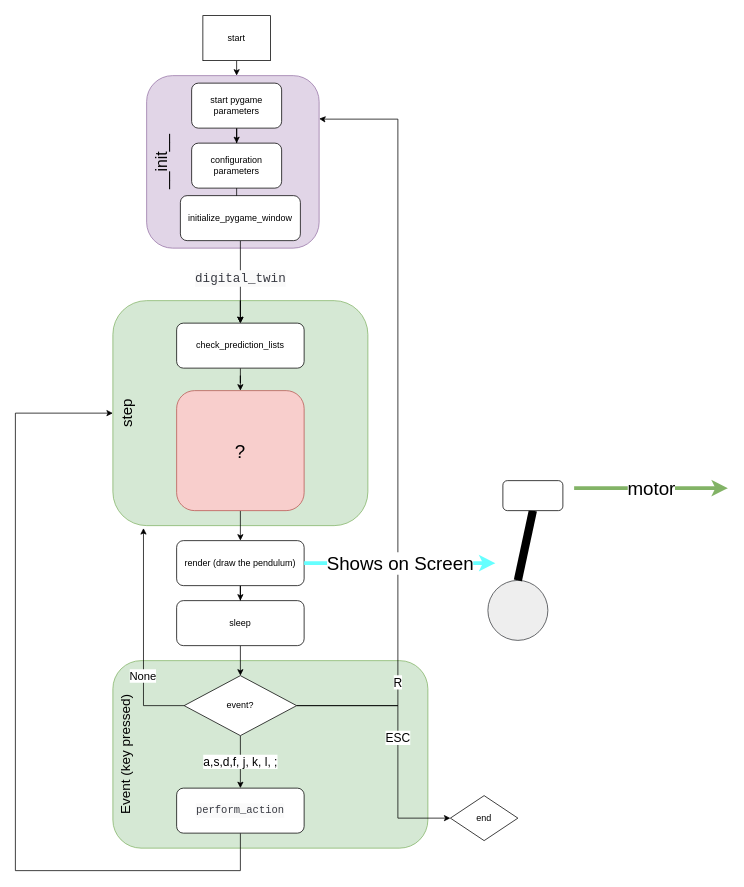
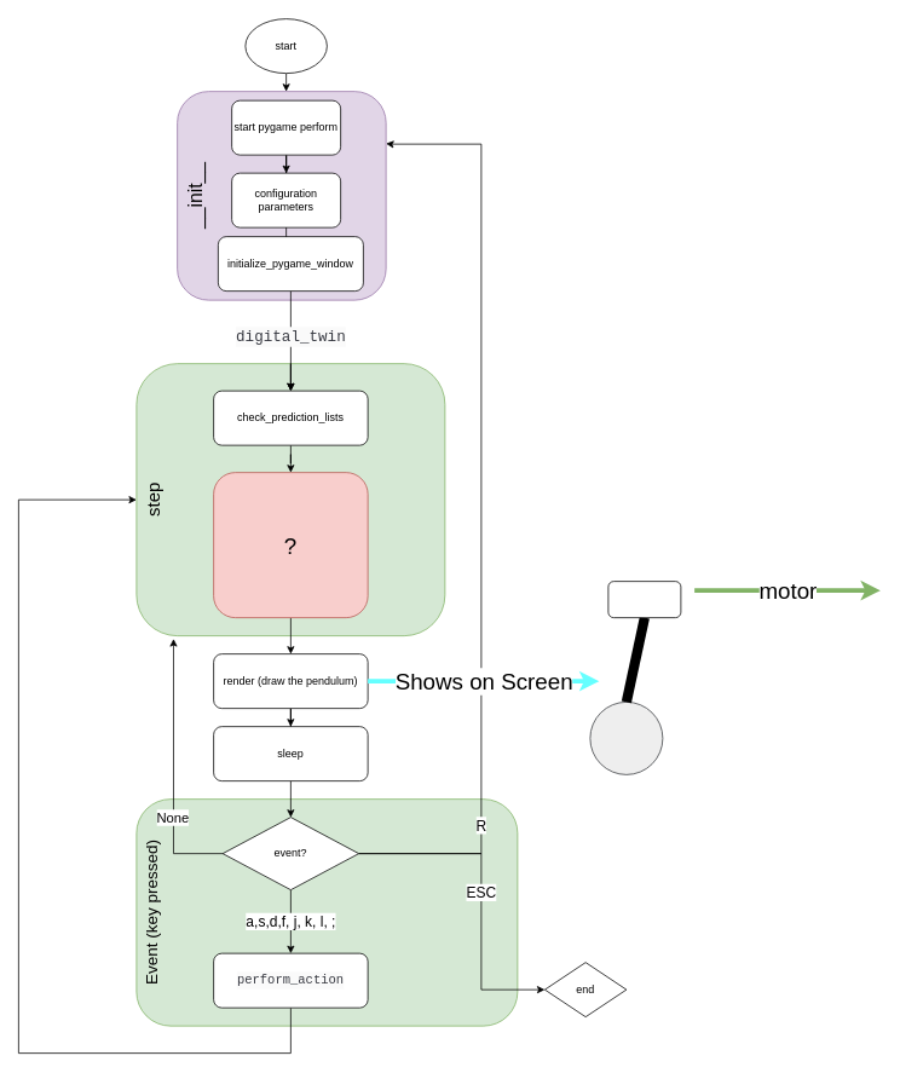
  <mxCell id="0" />
  <mxCell id="1" parent="0" />
  <mxCell id="2" value="step" style="rounded=1;whiteSpace=wrap;html=1;align=center;horizontal=0;verticalAlign=top;fillColor=#d5e8d4;strokeColor=#82b366;fontSize=20;" parent="1" vertex="1"><mxGeometry x="150" y="400" width="340" height="300" as="geometry" /></mxCell>
  <mxCell id="3" value="Event (key pressed)" style="rounded=1;whiteSpace=wrap;html=1;align=center;horizontal=0;verticalAlign=top;fillColor=#d5e8d4;strokeColor=#82b366;fontSize=18;" parent="1" vertex="1"><mxGeometry x="150" y="880" width="420" height="250" as="geometry" /></mxCell>
  <mxCell id="4" value="__init__" style="rounded=1;whiteSpace=wrap;html=1;fillColor=#e1d5e7;strokeColor=#9673a6;horizontal=0;verticalAlign=top;fontSize=21;" parent="1" vertex="1"><mxGeometry x="195" y="100" width="230" height="230" as="geometry" /></mxCell>
  <mxCell id="5" value="" style="edgeStyle=orthogonalEdgeStyle;rounded=0;orthogonalLoop=1;jettySize=auto;html=1;" parent="1" source="6" target="10" edge="1"><mxGeometry relative="1" as="geometry" /></mxCell>
- <mxCell id="6" value="start pygame parameters" style="rounded=1;whiteSpace=wrap;html=1;" parent="1" vertex="1"><mxGeometry x="255" y="110" width="120" height="60" as="geometry" /></mxCell>
+ <mxCell id="6" value="start pygame perform" style="rounded=1;whiteSpace=wrap;html=1;" parent="1" vertex="1"><mxGeometry x="255" y="110" width="120" height="60" as="geometry" /></mxCell>
  <mxCell id="7" value="" style="edgeStyle=orthogonalEdgeStyle;rounded=0;orthogonalLoop=1;jettySize=auto;html=1;" parent="1" source="8" edge="1"><mxGeometry relative="1" as="geometry"><mxPoint x="315" y="100" as="targetPoint" /></mxGeometry></mxCell>
- <mxCell id="8" value="start" style="whiteSpace=wrap;html=1;rounded=0;" parent="1" vertex="1"><mxGeometry x="270" y="20" width="90" height="60" as="geometry" /></mxCell>
+ <mxCell id="8" value="start" style="ellipse;whiteSpace=wrap;html=1;" parent="1" vertex="1"><mxGeometry x="270" y="20" width="90" height="60" as="geometry" /></mxCell>
  <mxCell id="9" value="&lt;div style=&quot;color: rgb(56, 58, 66); background-color: rgb(250, 250, 250); font-family: Consolas, &amp;quot;Courier New&amp;quot;, monospace; font-weight: normal; font-size: 16.8px; line-height: 22px; white-space: pre;&quot;&gt;&lt;div&gt;&lt;span style=&quot;color: rgb(56, 58, 66);&quot;&gt;digital_twin&lt;/span&gt;&lt;/div&gt;&lt;/div&gt;" style="edgeStyle=orthogonalEdgeStyle;rounded=0;orthogonalLoop=1;jettySize=auto;html=1;entryX=0.5;entryY=0;entryDx=0;entryDy=0;" parent="1" source="16" target="14" edge="1"><mxGeometry x="-0.091" relative="1" as="geometry"><mxPoint x="320" y="420" as="targetPoint" /><mxPoint as="offset" /></mxGeometry></mxCell>
  <mxCell id="10" value="configuration parameters" style="rounded=1;whiteSpace=wrap;html=1;" parent="1" vertex="1"><mxGeometry x="255" y="190" width="120" height="60" as="geometry" /></mxCell>
  <mxCell id="11" style="edgeStyle=orthogonalEdgeStyle;rounded=0;orthogonalLoop=1;jettySize=auto;html=1;exitX=0.5;exitY=0;exitDx=0;exitDy=0;entryX=0.5;entryY=0;entryDx=0;entryDy=0;" parent="1" source="2" target="14" edge="1"><mxGeometry relative="1" as="geometry" /></mxCell>
  <mxCell id="12" style="edgeStyle=orthogonalEdgeStyle;rounded=0;orthogonalLoop=1;jettySize=auto;html=1;exitX=0.5;exitY=0;exitDx=0;exitDy=0;entryX=0.5;entryY=0;entryDx=0;entryDy=0;" parent="1" source="2" target="14" edge="1"><mxGeometry relative="1" as="geometry" /></mxCell>
  <mxCell id="13" value="" style="edgeStyle=orthogonalEdgeStyle;rounded=0;orthogonalLoop=1;jettySize=auto;html=1;" parent="1" source="14" target="33" edge="1"><mxGeometry relative="1" as="geometry" /></mxCell>
  <mxCell id="14" value="check_prediction_lists" style="rounded=1;whiteSpace=wrap;html=1;" parent="1" vertex="1"><mxGeometry x="235" y="430" width="170" height="60" as="geometry" /></mxCell>
  <mxCell id="15" value="" style="edgeStyle=orthogonalEdgeStyle;rounded=0;orthogonalLoop=1;jettySize=auto;html=1;entryX=0.5;entryY=0;entryDx=0;entryDy=0;" parent="1" source="10" target="16" edge="1"><mxGeometry x="0.25" relative="1" as="geometry"><mxPoint x="315" y="390" as="targetPoint" /><mxPoint x="315" y="250" as="sourcePoint" /><mxPoint as="offset" /></mxGeometry></mxCell>
  <mxCell id="16" value="initialize_pygame_window" style="rounded=1;whiteSpace=wrap;html=1;" parent="1" vertex="1"><mxGeometry x="240" y="260" width="160" height="60" as="geometry" /></mxCell>
  <mxCell id="17" value="" style="ellipse;whiteSpace=wrap;html=1;aspect=fixed;fillColor=#eeeeee;strokeColor=#36393d;" parent="1" vertex="1"><mxGeometry x="650" y="773" width="80" height="80" as="geometry" /></mxCell>
  <mxCell id="18" value="" style="endArrow=none;html=1;rounded=0;exitX=0.5;exitY=0;exitDx=0;exitDy=0;strokeWidth=11;entryX=0.5;entryY=1;entryDx=0;entryDy=0;curved=1;" parent="1" source="17" target="19" edge="1"><mxGeometry width="50" height="50" relative="1" as="geometry"><mxPoint x="640" y="696" as="sourcePoint" /><mxPoint x="677.2" y="703.75" as="targetPoint" /></mxGeometry></mxCell>
  <mxCell id="19" value="" style="rounded=1;whiteSpace=wrap;html=1;" parent="1" vertex="1"><mxGeometry x="670" y="640" width="80" height="40" as="geometry" /></mxCell>
  <mxCell id="20" value="motor" style="endArrow=classic;html=1;rounded=0;strokeWidth=5;fontSize=25;fillColor=#d5e8d4;strokeColor=#82b366;" parent="1" edge="1"><mxGeometry width="50" height="50" relative="1" as="geometry"><mxPoint x="765" y="650" as="sourcePoint" /><mxPoint x="970" y="650" as="targetPoint" /></mxGeometry></mxCell>
  <mxCell id="21" value="" style="edgeStyle=orthogonalEdgeStyle;rounded=0;orthogonalLoop=1;jettySize=auto;html=1;" parent="1" source="22" target="24" edge="1"><mxGeometry relative="1" as="geometry" /></mxCell>
  <mxCell id="22" value="render (draw the pendulum)" style="rounded=1;whiteSpace=wrap;html=1;" parent="1" vertex="1"><mxGeometry x="235" y="720" width="170" height="60" as="geometry" /></mxCell>
  <mxCell id="23" style="edgeStyle=orthogonalEdgeStyle;rounded=0;orthogonalLoop=1;jettySize=auto;html=1;entryX=0.5;entryY=0;entryDx=0;entryDy=0;" parent="1" source="24" target="29" edge="1"><mxGeometry relative="1" as="geometry"><mxPoint x="320" y="1030" as="targetPoint" /></mxGeometry></mxCell>
  <mxCell id="24" value="sleep" style="rounded=1;whiteSpace=wrap;html=1;" parent="1" vertex="1"><mxGeometry x="235" y="800" width="170" height="60" as="geometry" /></mxCell>
  <mxCell id="25" value="a,s,d,f, j, k, l, ;" style="edgeStyle=orthogonalEdgeStyle;rounded=0;orthogonalLoop=1;jettySize=auto;html=1;fontSize=16;" parent="1" source="29" target="31" edge="1"><mxGeometry relative="1" as="geometry" /></mxCell>
  <mxCell id="26" value="ESC" style="edgeStyle=orthogonalEdgeStyle;rounded=0;orthogonalLoop=1;jettySize=auto;html=1;exitX=1;exitY=0.5;exitDx=0;exitDy=0;fontSize=16;entryX=0;entryY=0.5;entryDx=0;entryDy=0;" parent="1" source="29" target="34" edge="1"><mxGeometry relative="1" as="geometry"><mxPoint x="670" y="1030" as="targetPoint" /><Array as="points"><mxPoint x="530" y="940" /><mxPoint x="530" y="1090" /></Array></mxGeometry></mxCell>
  <mxCell id="27" value="R" style="edgeStyle=orthogonalEdgeStyle;rounded=0;orthogonalLoop=1;jettySize=auto;html=1;exitX=1;exitY=0.5;exitDx=0;exitDy=0;entryX=1;entryY=0.25;entryDx=0;entryDy=0;fontSize=16;" parent="1" source="29" target="4" edge="1"><mxGeometry x="-0.675" relative="1" as="geometry"><Array as="points"><mxPoint x="530" y="940" /><mxPoint x="530" y="158" /><mxPoint x="430" y="158" /></Array><mxPoint as="offset" /></mxGeometry></mxCell>
  <mxCell id="28" value="None" style="edgeStyle=orthogonalEdgeStyle;rounded=0;orthogonalLoop=1;jettySize=auto;html=1;fontSize=15;entryX=0.12;entryY=1.011;entryDx=0;entryDy=0;entryPerimeter=0;exitX=0;exitY=0.5;exitDx=0;exitDy=0;" parent="1" source="29" target="2" edge="1"><mxGeometry x="-0.352" y="1" relative="1" as="geometry"><mxPoint x="245" y="928" as="sourcePoint" /><mxPoint x="190" y="730" as="targetPoint" /><Array as="points"><mxPoint x="191" y="940" /></Array><mxPoint as="offset" /></mxGeometry></mxCell>
  <mxCell id="29" value="event?" style="rhombus;whiteSpace=wrap;html=1;" parent="1" vertex="1"><mxGeometry x="245" y="900" width="150" height="80" as="geometry" /></mxCell>
  <mxCell id="30" style="edgeStyle=orthogonalEdgeStyle;rounded=0;orthogonalLoop=1;jettySize=auto;html=1;entryX=0;entryY=0.5;entryDx=0;entryDy=0;" parent="1" source="31" target="2" edge="1"><mxGeometry relative="1" as="geometry"><mxPoint x="80" y="550" as="targetPoint" /><Array as="points"><mxPoint x="320" y="1160" /><mxPoint x="20" y="1160" /><mxPoint x="20" y="550" /></Array></mxGeometry></mxCell>
  <mxCell id="31" value="&lt;div style=&quot;color: rgb(56, 58, 66); background-color: rgb(250, 250, 250); font-family: Consolas, &amp;quot;Courier New&amp;quot;, monospace; font-size: 14px; line-height: 19px; white-space: pre;&quot;&gt;perform_action&lt;/div&gt;" style="rounded=1;whiteSpace=wrap;html=1;" parent="1" vertex="1"><mxGeometry x="235" y="1050" width="170" height="60" as="geometry" /></mxCell>
  <mxCell id="32" style="edgeStyle=orthogonalEdgeStyle;rounded=0;orthogonalLoop=1;jettySize=auto;html=1;entryX=0.5;entryY=0;entryDx=0;entryDy=0;" parent="1" source="33" target="22" edge="1"><mxGeometry relative="1" as="geometry" /></mxCell>
  <mxCell id="33" value="?" style="rounded=1;whiteSpace=wrap;html=1;fillColor=#f8cecc;strokeColor=#b85450;fontSize=25;" parent="1" vertex="1"><mxGeometry x="235" y="520" width="170" height="160" as="geometry" /></mxCell>
  <mxCell id="34" value="end" style="rhombus;whiteSpace=wrap;html=1;" parent="1" vertex="1"><mxGeometry x="600" y="1060" width="90" height="60" as="geometry" /></mxCell>
  <mxCell id="35" value="Shows on Screen" style="endArrow=classic;html=1;rounded=0;strokeWidth=5;fontSize=25;fillColor=#eeeeee;strokeColor=#66FFFF;" parent="1" edge="1"><mxGeometry width="50" height="50" relative="1" as="geometry"><mxPoint x="405" y="750" as="sourcePoint" /><mxPoint x="660" y="750" as="targetPoint" /></mxGeometry></mxCell>
